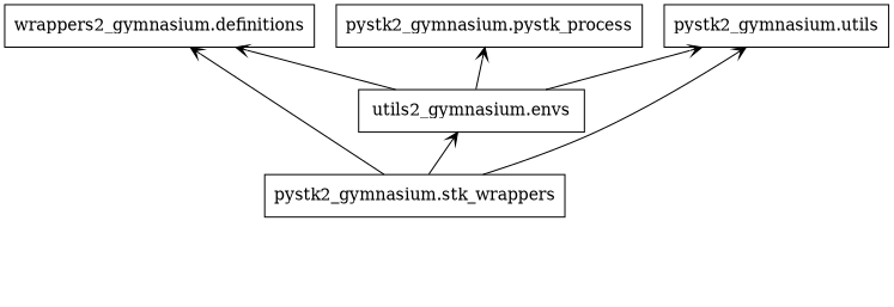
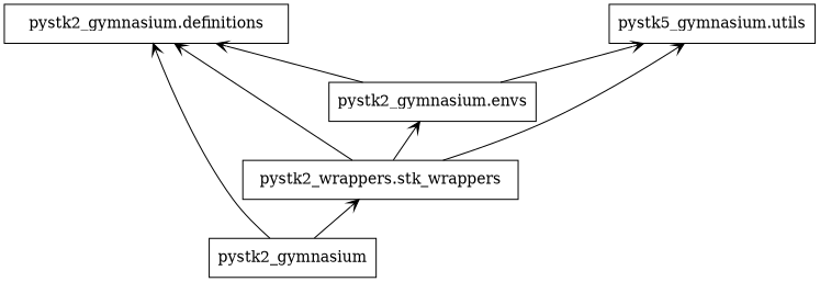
  digraph {
    rankdir=BT
    node [color=black shape=box style=solid]
    edge [arrowhead=open arrowtail=none]
-   n2 [label="wrappers2_gymnasium.definitions"]
-   n3 [label="pystk2_gymnasium.stk_wrappers"]
-   n4 [label="utils2_gymnasium.envs"]
-   n5 [label="pystk2_gymnasium.utils"]
-   n6 [label="pystk2_gymnasium.pystk_process"]
+   n1 [label=pystk2_gymnasium]
+   n2 [label="pystk2_gymnasium.definitions"]
+   n3 [label="pystk2_wrappers.stk_wrappers"]
+   n4 [label="pystk2_gymnasium.envs"]
+   n5 [label="pystk5_gymnasium.utils"]
+   n1 -> n2
+   n1 -> n3
    n3 -> n2
    n3 -> n4
    n3 -> n5
    n4 -> n2
    n4 -> n5
-   n4 -> n6
  }
